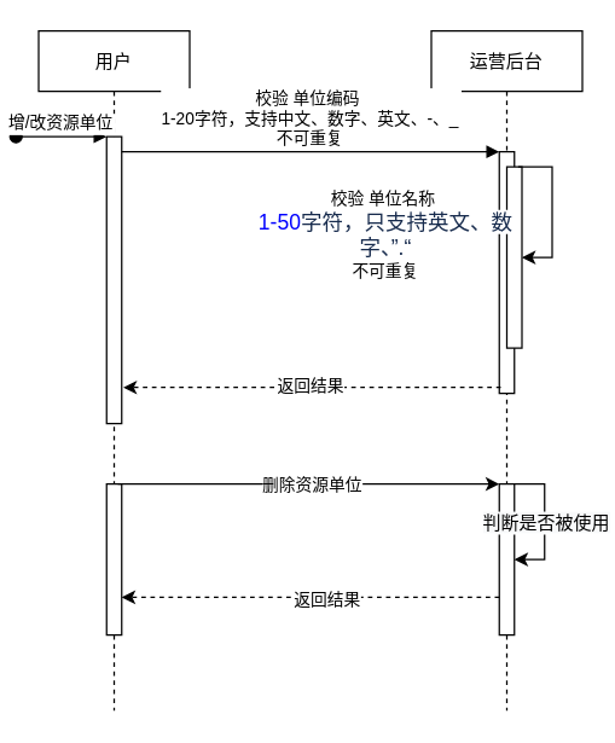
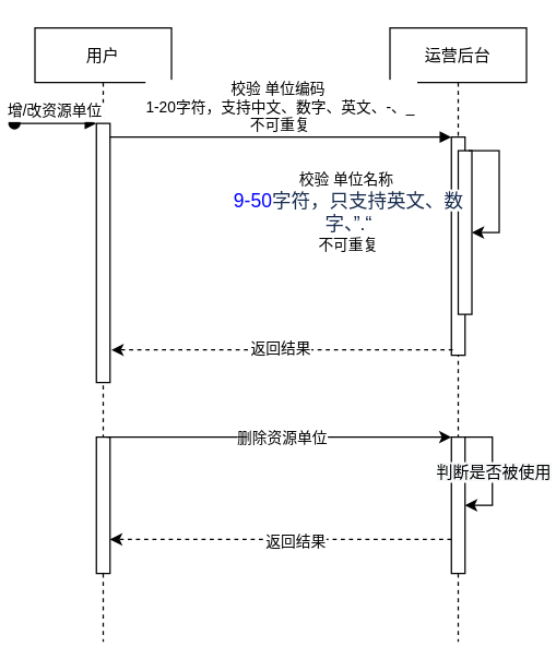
  <mxCell id="0" />
  <mxCell id="1" parent="0" />
  <mxCell id="2" value="用户" style="shape=umlLifeline;perimeter=lifelinePerimeter;container=1;collapsible=0;recursiveResize=0;rounded=0;shadow=0;strokeWidth=1;" parent="1" vertex="1"><mxGeometry x="20" y="20" width="100" height="450" as="geometry" /></mxCell>
  <mxCell id="3" value="" style="points=[];perimeter=orthogonalPerimeter;rounded=0;shadow=0;strokeWidth=1;" parent="2" vertex="1"><mxGeometry x="45" y="70" width="10" height="190" as="geometry" /></mxCell>
  <mxCell id="4" value="增/改资源单位" style="verticalAlign=bottom;startArrow=oval;endArrow=block;startSize=8;shadow=0;strokeWidth=1;" parent="2" target="3" edge="1"><mxGeometry relative="1" as="geometry"><mxPoint x="-15" y="70" as="sourcePoint" /></mxGeometry></mxCell>
  <mxCell id="5" value="" style="rounded=0;whiteSpace=wrap;html=1;" vertex="1" parent="2"><mxGeometry x="45" y="300" width="10" height="100" as="geometry" /></mxCell>
  <mxCell id="6" value="运营后台" style="shape=umlLifeline;perimeter=lifelinePerimeter;container=1;collapsible=0;recursiveResize=0;rounded=0;shadow=0;strokeWidth=1;" parent="1" vertex="1"><mxGeometry x="280" y="20" width="100" height="450" as="geometry" /></mxCell>
  <mxCell id="7" value="" style="points=[];perimeter=orthogonalPerimeter;rounded=0;shadow=0;strokeWidth=1;" parent="6" vertex="1"><mxGeometry x="45" y="80" width="10" height="160" as="geometry" /></mxCell>
  <mxCell id="8" value="" style="rounded=0;whiteSpace=wrap;html=1;" vertex="1" parent="6"><mxGeometry x="50" y="90" width="10" height="120" as="geometry" /></mxCell>
  <mxCell id="9" style="edgeStyle=orthogonalEdgeStyle;rounded=0;orthogonalLoop=1;jettySize=auto;html=1;exitX=0.75;exitY=0;exitDx=0;exitDy=0;entryX=1;entryY=0.5;entryDx=0;entryDy=0;" edge="1" parent="6" source="8" target="8"><mxGeometry relative="1" as="geometry"><Array as="points"><mxPoint x="80" y="90" /><mxPoint x="80" y="150" /></Array></mxGeometry></mxCell>
  <mxCell id="10" value="" style="rounded=0;whiteSpace=wrap;html=1;" vertex="1" parent="6"><mxGeometry x="45" y="300" width="10" height="100" as="geometry" /></mxCell>
  <mxCell id="11" style="edgeStyle=orthogonalEdgeStyle;rounded=0;orthogonalLoop=1;jettySize=auto;html=1;exitX=1;exitY=0;exitDx=0;exitDy=0;entryX=1;entryY=0.5;entryDx=0;entryDy=0;strokeColor=#000000;" edge="1" parent="6" source="10" target="10"><mxGeometry relative="1" as="geometry"><Array as="points"><mxPoint x="75" y="300" /><mxPoint x="75" y="350" /></Array></mxGeometry></mxCell>
  <mxCell id="12" value="&lt;span style=&quot;font-size: 12px ; background-color: rgb(248 , 249 , 250)&quot;&gt;判断是否被使用&lt;/span&gt;" style="edgeLabel;html=1;align=center;verticalAlign=middle;resizable=0;points=[];" vertex="1" connectable="0" parent="11"><mxGeometry relative="1" as="geometry"><mxPoint as="offset" /></mxGeometry></mxCell>
  <mxCell id="13" value="校验 单位编码 &#10;1-20字符，支持中文、数字、英文、-、_&#10;不可重复" style="verticalAlign=bottom;endArrow=block;entryX=0;entryY=0;shadow=0;strokeWidth=1;" parent="1" source="3" target="7" edge="1"><mxGeometry relative="1" as="geometry"><mxPoint x="175" y="100" as="sourcePoint" /></mxGeometry></mxCell>
- <mxCell id="14" value="&lt;span style=&quot;font-size: 11px ; background-color: rgb(255 , 255 , 255)&quot;&gt;校验 单位名称&amp;nbsp;&lt;br&gt;&lt;/span&gt;&lt;span style=&quot;background-color: rgb(255 , 255 , 255) ; font-size: 14px ; text-align: left ; color: rgb(0 , 0 , 255)&quot;&gt;1-50&lt;/span&gt;&lt;span style=&quot;background-color: rgb(255 , 255 , 255) ; color: rgb(23 , 43 , 77) ; font-size: 14px ; text-align: left&quot;&gt;字符，只支持英文、数字、”.“&lt;/span&gt;&lt;span style=&quot;font-size: 11px ; background-color: rgb(255 , 255 , 255)&quot;&gt;&lt;br&gt;&lt;/span&gt;&lt;span style=&quot;font-size: 11px ; background-color: rgb(255 , 255 , 255)&quot;&gt;不可重复&lt;/span&gt;" style="text;html=1;strokeColor=none;fillColor=none;align=center;verticalAlign=middle;whiteSpace=wrap;rounded=0;" vertex="1" parent="1"><mxGeometry x="160" y="140" width="180" height="30" as="geometry" /></mxCell>
+ <mxCell id="14" value="&lt;span style=&quot;font-size: 11px ; background-color: rgb(255 , 255 , 255)&quot;&gt;校验 单位名称&amp;nbsp;&lt;br&gt;&lt;/span&gt;&lt;span style=&quot;background-color: rgb(255 , 255 , 255) ; font-size: 14px ; text-align: left ; color: rgb(0 , 0 , 255)&quot;&gt;9-50&lt;/span&gt;&lt;span style=&quot;background-color: rgb(255 , 255 , 255) ; color: rgb(23 , 43 , 77) ; font-size: 14px ; text-align: left&quot;&gt;字符，只支持英文、数字、”.“&lt;/span&gt;&lt;span style=&quot;font-size: 11px ; background-color: rgb(255 , 255 , 255)&quot;&gt;&lt;br&gt;&lt;/span&gt;&lt;span style=&quot;font-size: 11px ; background-color: rgb(255 , 255 , 255)&quot;&gt;不可重复&lt;/span&gt;" style="text;html=1;strokeColor=none;fillColor=none;align=center;verticalAlign=middle;whiteSpace=wrap;rounded=0;" vertex="1" parent="1"><mxGeometry x="160" y="140" width="180" height="30" as="geometry" /></mxCell>
  <mxCell id="15" value="" style="endArrow=classic;html=1;entryX=1.1;entryY=0.874;entryDx=0;entryDy=0;entryPerimeter=0;dashed=1;" edge="1" parent="1" target="3"><mxGeometry width="50" height="50" relative="1" as="geometry"><mxPoint x="326" y="256" as="sourcePoint" /><mxPoint x="240" y="260" as="targetPoint" /></mxGeometry></mxCell>
  <mxCell id="16" value="返回结果" style="edgeLabel;html=1;align=center;verticalAlign=middle;resizable=0;points=[];" vertex="1" connectable="0" parent="15"><mxGeometry x="0.008" y="-2" relative="1" as="geometry"><mxPoint as="offset" /></mxGeometry></mxCell>
  <mxCell id="17" style="edgeStyle=orthogonalEdgeStyle;rounded=0;orthogonalLoop=1;jettySize=auto;html=1;exitX=0.75;exitY=0;exitDx=0;exitDy=0;entryX=0;entryY=0;entryDx=0;entryDy=0;strokeColor=#000000;" edge="1" parent="1" source="5" target="10"><mxGeometry relative="1" as="geometry"><Array as="points"><mxPoint x="200" y="320" /><mxPoint x="200" y="320" /></Array></mxGeometry></mxCell>
  <mxCell id="18" value="删除资源单位" style="edgeLabel;html=1;align=center;verticalAlign=middle;resizable=0;points=[];" vertex="1" connectable="0" parent="17"><mxGeometry x="0.247" y="-2" relative="1" as="geometry"><mxPoint x="-29.5" y="-2" as="offset" /></mxGeometry></mxCell>
  <mxCell id="19" style="edgeStyle=orthogonalEdgeStyle;rounded=0;orthogonalLoop=1;jettySize=auto;html=1;exitX=0;exitY=0.75;exitDx=0;exitDy=0;entryX=1;entryY=0.75;entryDx=0;entryDy=0;strokeColor=#000000;dashed=1;" edge="1" parent="1" source="10" target="5"><mxGeometry relative="1" as="geometry" /></mxCell>
  <mxCell id="20" value="返回结果" style="edgeLabel;html=1;align=center;verticalAlign=middle;resizable=0;points=[];" vertex="1" connectable="0" parent="19"><mxGeometry x="-0.176" y="1" relative="1" as="geometry"><mxPoint x="-12" as="offset" /></mxGeometry></mxCell>
